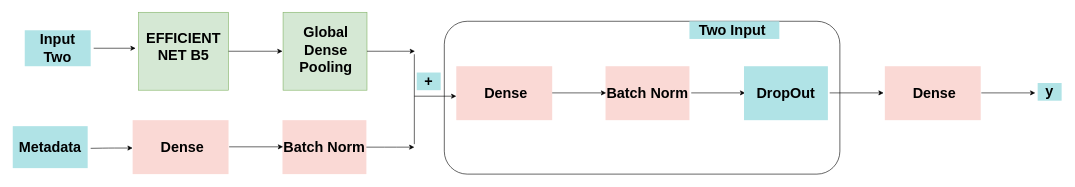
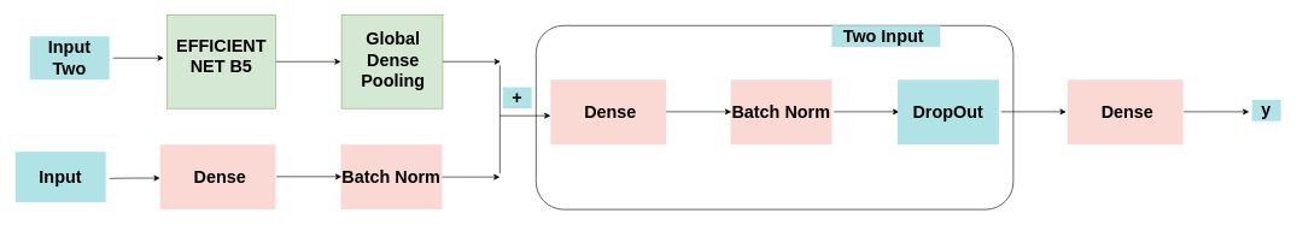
  <mxCell id="0" />
  <mxCell id="1" parent="0" />
  <mxCell id="2" value="" style="rounded=0;whiteSpace=wrap;html=1;strokeColor=#82b366;fillColor=#d5e8d4;" vertex="1" parent="1"><mxGeometry x="230" y="20" width="150" height="130" as="geometry" /></mxCell>
  <mxCell id="3" value="&lt;b&gt;&lt;font style=&quot;font-size: 24px&quot;&gt;&lt;font&gt;EFFICIENT NET B5&lt;/font&gt;&lt;br&gt;&lt;/font&gt;&lt;/b&gt;&lt;div class=&quot;line&quot; style=&quot;box-sizing: border-box ; font-family: &amp;#34;calibre&amp;#34; , sans-serif&quot;&gt;&lt;br&gt;&lt;/div&gt;" style="text;html=1;strokeColor=none;fillColor=none;align=center;verticalAlign=middle;whiteSpace=wrap;rounded=0;" vertex="1" parent="1"><mxGeometry x="230" y="25" width="150" height="120" as="geometry" /></mxCell>
  <mxCell id="4" value="" style="endArrow=classic;html=1;exitX=1;exitY=0.5;exitDx=0;exitDy=0;" edge="1" parent="1" source="2"><mxGeometry width="50" height="50" relative="1" as="geometry"><mxPoint x="600" y="160" as="sourcePoint" /><mxPoint x="470" y="85" as="targetPoint" /></mxGeometry></mxCell>
  <mxCell id="5" value="" style="rounded=0;whiteSpace=wrap;html=1;strokeColor=#82b366;fillColor=#d5e8d4;" vertex="1" parent="1"><mxGeometry x="471" y="20" width="140" height="130" as="geometry" /></mxCell>
  <mxCell id="6" value="" style="endArrow=classic;html=1;exitX=1;exitY=0.5;exitDx=0;exitDy=0;entryX=0;entryY=0.5;entryDx=0;entryDy=0;" edge="1" parent="1" source="5"><mxGeometry width="50" height="50" relative="1" as="geometry"><mxPoint x="831" y="160" as="sourcePoint" /><mxPoint x="691" y="85" as="targetPoint" /><Array as="points"><mxPoint x="651" y="85" /></Array></mxGeometry></mxCell>
  <mxCell id="7" value="&lt;b&gt;&lt;font style=&quot;font-size: 24px&quot;&gt;Global Dense Pooling&lt;/font&gt;&lt;/b&gt;" style="text;html=1;strokeColor=none;fillColor=none;align=center;verticalAlign=middle;whiteSpace=wrap;rounded=0;" vertex="1" parent="1"><mxGeometry x="524" y="70" width="37" height="25" as="geometry" /></mxCell>
  <mxCell id="8" value="" style="rounded=0;whiteSpace=wrap;html=1;fillColor=#fad9d5;strokeColor=none;" vertex="1" parent="1"><mxGeometry x="220" y="200" width="160" height="90" as="geometry" /></mxCell>
  <mxCell id="9" value="" style="endArrow=classic;html=1;" edge="1" parent="1"><mxGeometry width="50" height="50" relative="1" as="geometry"><mxPoint x="155" y="80" as="sourcePoint" /><mxPoint x="225" y="80" as="targetPoint" /></mxGeometry></mxCell>
  <mxCell id="10" value="&lt;b&gt;&lt;font style=&quot;font-size: 24px&quot;&gt;Batch Norm&lt;/font&gt;&lt;/b&gt;" style="rounded=0;whiteSpace=wrap;html=1;fillColor=#fad9d5;strokeColor=none;" vertex="1" parent="1"><mxGeometry x="470" y="200" width="140" height="90" as="geometry" /></mxCell>
  <mxCell id="11" value="&lt;b&gt;&lt;font&gt;&lt;font style=&quot;font-size: 24px&quot;&gt;Dense&lt;/font&gt;&lt;br&gt;&lt;/font&gt;&lt;/b&gt;" style="text;html=1;strokeColor=none;fillColor=none;align=center;verticalAlign=middle;whiteSpace=wrap;rounded=0;" vertex="1" parent="1"><mxGeometry x="283" y="232.5" width="40" height="25" as="geometry" /></mxCell>
  <mxCell id="12" value="" style="endArrow=classic;html=1;entryX=0;entryY=0.5;entryDx=0;entryDy=0;" edge="1" parent="1"><mxGeometry width="50" height="50" relative="1" as="geometry"><mxPoint x="150" y="247" as="sourcePoint" /><mxPoint x="220" y="246.5" as="targetPoint" /><Array as="points"><mxPoint x="180" y="246.5" /></Array></mxGeometry></mxCell>
  <mxCell id="13" value="" style="endArrow=classic;html=1;exitX=1;exitY=0.5;exitDx=0;exitDy=0;" edge="1" parent="1"><mxGeometry width="50" height="50" relative="1" as="geometry"><mxPoint x="381" y="244.5" as="sourcePoint" /><mxPoint x="471" y="244.5" as="targetPoint" /></mxGeometry></mxCell>
  <mxCell id="14" value="" style="endArrow=classic;html=1;exitX=1;exitY=0.5;exitDx=0;exitDy=0;entryX=0;entryY=0.5;entryDx=0;entryDy=0;" edge="1" parent="1"><mxGeometry width="50" height="50" relative="1" as="geometry"><mxPoint x="610" y="245" as="sourcePoint" /><mxPoint x="690" y="245" as="targetPoint" /><Array as="points"><mxPoint x="650" y="245" /></Array></mxGeometry></mxCell>
  <mxCell id="15" value="" style="endArrow=none;html=1;" edge="1" parent="1"><mxGeometry width="50" height="50" relative="1" as="geometry"><mxPoint x="690" y="240" as="sourcePoint" /><mxPoint x="690" y="90" as="targetPoint" /></mxGeometry></mxCell>
  <mxCell id="16" value="" style="endArrow=classic;html=1;" edge="1" parent="1"><mxGeometry width="50" height="50" relative="1" as="geometry"><mxPoint x="690" y="160" as="sourcePoint" /><mxPoint x="760" y="160" as="targetPoint" /></mxGeometry></mxCell>
  <mxCell id="17" value="&lt;b&gt;&lt;font style=&quot;font-size: 24px&quot;&gt;+&lt;/font&gt;&lt;/b&gt;" style="text;html=1;strokeColor=none;fillColor=#b0e3e6;align=center;verticalAlign=middle;whiteSpace=wrap;rounded=0;" vertex="1" parent="1"><mxGeometry x="694" y="120.5" width="40" height="29.5" as="geometry" /></mxCell>
  <mxCell id="18" value="" style="rounded=0;whiteSpace=wrap;html=1;fillColor=#fad9d5;strokeColor=none;" vertex="1" parent="1"><mxGeometry x="760" y="110" width="160" height="90" as="geometry" /></mxCell>
  <mxCell id="19" value="&lt;b&gt;&lt;font&gt;&lt;font style=&quot;font-size: 24px&quot;&gt;Dense&lt;/font&gt;&lt;br&gt;&lt;/font&gt;&lt;/b&gt;" style="text;html=1;strokeColor=none;fillColor=none;align=center;verticalAlign=middle;whiteSpace=wrap;rounded=0;" vertex="1" parent="1"><mxGeometry x="823" y="142.5" width="40" height="25" as="geometry" /></mxCell>
  <mxCell id="20" value="&lt;b&gt;&lt;font style=&quot;font-size: 24px&quot;&gt;Batch Norm&lt;/font&gt;&lt;/b&gt;" style="rounded=0;whiteSpace=wrap;html=1;fillColor=#fad9d5;strokeColor=none;" vertex="1" parent="1"><mxGeometry x="1009" y="110" width="140" height="90" as="geometry" /></mxCell>
  <mxCell id="21" value="" style="endArrow=classic;html=1;exitX=1;exitY=0.5;exitDx=0;exitDy=0;" edge="1" parent="1"><mxGeometry width="50" height="50" relative="1" as="geometry"><mxPoint x="920" y="154.5" as="sourcePoint" /><mxPoint x="1010" y="154.5" as="targetPoint" /></mxGeometry></mxCell>
  <mxCell id="22" value="" style="endArrow=classic;html=1;exitX=1;exitY=0.5;exitDx=0;exitDy=0;" edge="1" parent="1"><mxGeometry width="50" height="50" relative="1" as="geometry"><mxPoint x="1152" y="154.5" as="sourcePoint" /><mxPoint x="1242" y="154.5" as="targetPoint" /></mxGeometry></mxCell>
  <mxCell id="23" value="&lt;b&gt;&lt;font style=&quot;font-size: 24px&quot;&gt;DropOut&lt;/font&gt;&lt;/b&gt;" style="rounded=0;whiteSpace=wrap;html=1;fillColor=#b0e3e6;strokeColor=none;" vertex="1" parent="1"><mxGeometry x="1240" y="110" width="140" height="90" as="geometry" /></mxCell>
  <mxCell id="24" value="" style="endArrow=classic;html=1;exitX=1;exitY=0.5;exitDx=0;exitDy=0;" edge="1" parent="1"><mxGeometry width="50" height="50" relative="1" as="geometry"><mxPoint x="1383" y="154.5" as="sourcePoint" /><mxPoint x="1473" y="154.5" as="targetPoint" /></mxGeometry></mxCell>
  <mxCell id="25" value="" style="rounded=1;whiteSpace=wrap;html=1;fillColor=none;" vertex="1" parent="1"><mxGeometry x="740" y="35" width="660" height="255" as="geometry" /></mxCell>
  <mxCell id="26" value="&lt;b&gt;&lt;font style=&quot;font-size: 24px&quot;&gt;Two Input&amp;nbsp;&lt;/font&gt;&lt;/b&gt;" style="text;html=1;strokeColor=none;fillColor=#b0e3e6;align=center;verticalAlign=middle;whiteSpace=wrap;rounded=0;" vertex="1" parent="1"><mxGeometry x="1149" y="35" width="150" height="29.5" as="geometry" /></mxCell>
  <mxCell id="27" value="" style="rounded=0;whiteSpace=wrap;html=1;fillColor=#fad9d5;strokeColor=none;" vertex="1" parent="1"><mxGeometry x="1475" y="110" width="160" height="90" as="geometry" /></mxCell>
  <mxCell id="28" value="&lt;b&gt;&lt;font&gt;&lt;font style=&quot;font-size: 24px&quot;&gt;Dense&lt;/font&gt;&lt;br&gt;&lt;/font&gt;&lt;/b&gt;" style="text;html=1;strokeColor=none;fillColor=none;align=center;verticalAlign=middle;whiteSpace=wrap;rounded=0;" vertex="1" parent="1"><mxGeometry x="1538" y="142.5" width="40" height="25" as="geometry" /></mxCell>
  <mxCell id="29" value="" style="endArrow=classic;html=1;exitX=1;exitY=0.5;exitDx=0;exitDy=0;" edge="1" parent="1"><mxGeometry width="50" height="50" relative="1" as="geometry"><mxPoint x="1636" y="154.5" as="sourcePoint" /><mxPoint x="1726" y="154.5" as="targetPoint" /></mxGeometry></mxCell>
  <mxCell id="30" value="&lt;b&gt;&lt;font style=&quot;font-size: 24px&quot;&gt;y&lt;/font&gt;&lt;/b&gt;" style="text;html=1;strokeColor=none;fillColor=#b0e3e6;align=center;verticalAlign=middle;whiteSpace=wrap;rounded=0;" vertex="1" parent="1"><mxGeometry x="1730" y="138" width="40" height="29.5" as="geometry" /></mxCell>
  <mxCell id="31" value="&lt;b&gt;&lt;font style=&quot;font-size: 24px&quot;&gt;Input&lt;br&gt;Two&lt;/font&gt;&lt;/b&gt;" style="text;html=1;strokeColor=none;fillColor=#b0e3e6;align=center;verticalAlign=middle;whiteSpace=wrap;rounded=0;" vertex="1" parent="1"><mxGeometry x="40" y="50" width="110" height="60" as="geometry" /></mxCell>
- <mxCell id="32" value="&lt;b&gt;&lt;font style=&quot;font-size: 24px&quot;&gt;Metadata&lt;/font&gt;&lt;/b&gt;" style="text;html=1;strokeColor=none;fillColor=#b0e3e6;align=center;verticalAlign=middle;whiteSpace=wrap;rounded=0;" vertex="1" parent="1"><mxGeometry x="20" y="210" width="125" height="70" as="geometry" /></mxCell>
+ <mxCell id="32" value="&lt;b&gt;&lt;font style=&quot;font-size: 24px&quot;&gt;Input&lt;/font&gt;&lt;/b&gt;" style="text;html=1;strokeColor=none;fillColor=#b0e3e6;align=center;verticalAlign=middle;whiteSpace=wrap;rounded=0;" vertex="1" parent="1"><mxGeometry x="20" y="210" width="125" height="70" as="geometry" /></mxCell>
